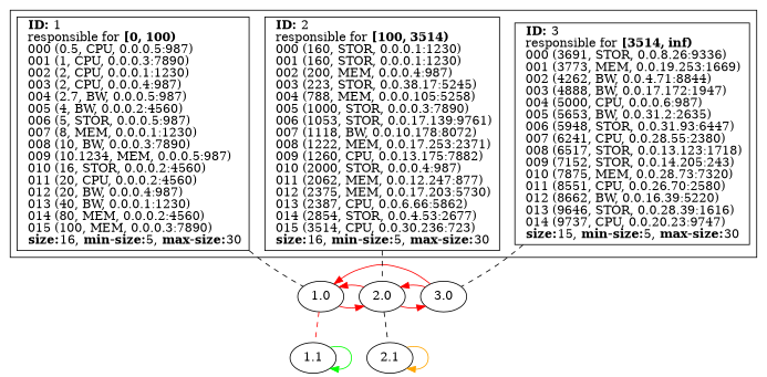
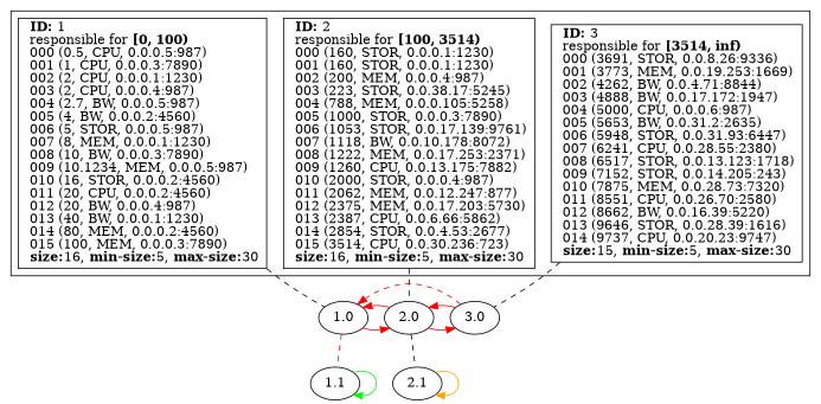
  strict digraph {
    edge [color=red dir=forward style=solid]
    1.0
    2.0
    3.0
    n4 [label=< 				<B>ID:</B> 1<BR ALIGN="LEFT"/> 				responsible for <B>[0, 100)</B><BR ALIGN="LEFT"/> 				000 (0.5, CPU, 0.0.0.5:987)<BR ALIGN="LEFT"/> 				001 (1, CPU, 0.0.0.3:7890)<BR ALIGN="LEFT"/> 				002 (2, CPU, 0.0.0.1:1230)<BR ALIGN="LEFT"/> 				003 (2, CPU, 0.0.0.4:987)<BR ALIGN="LEFT"/> 				004 (2.7, BW, 0.0.0.5:987)<BR ALIGN="LEFT"/> 				005 (4, BW, 0.0.0.2:4560)<BR ALIGN="LEFT"/> 				006 (5, STOR, 0.0.0.5:987)<BR ALIGN="LEFT"/> 				007 (8, MEM, 0.0.0.1:1230)<BR ALIGN="LEFT"/> 				008 (10, BW, 0.0.0.3:7890)<BR ALIGN="LEFT"/> 				009 (10.1234, MEM, 0.0.0.5:987)<BR ALIGN="LEFT"/> 				010 (16, STOR, 0.0.0.2:4560)<BR ALIGN="LEFT"/> 				011 (20, CPU, 0.0.0.2:4560)<BR ALIGN="LEFT"/> 				012 (20, BW, 0.0.0.4:987)<BR ALIGN="LEFT"/> 				013 (40, BW, 0.0.0.1:1230)<BR ALIGN="LEFT"/> 				014 (80, MEM, 0.0.0.2:4560)<BR ALIGN="LEFT"/> 				015 (100, MEM, 0.0.0.3:7890)<BR ALIGN="LEFT"/> 			<B>size:</B>16, <B>min-size:</B>5, <B>max-size:</B>30<BR ALIGN="LEFT"/>			> shape=box]
    n5 [label=< 				<B>ID:</B> 2<BR ALIGN="LEFT"/> 				responsible for <B>[100, 3514)</B><BR ALIGN="LEFT"/> 				000 (160, STOR, 0.0.0.1:1230)<BR ALIGN="LEFT"/> 				001 (160, STOR, 0.0.0.1:1230)<BR ALIGN="LEFT"/> 				002 (200, MEM, 0.0.0.4:987)<BR ALIGN="LEFT"/> 				003 (223, STOR, 0.0.38.17:5245)<BR ALIGN="LEFT"/> 				004 (788, MEM, 0.0.0.105:5258)<BR ALIGN="LEFT"/> 				005 (1000, STOR, 0.0.0.3:7890)<BR ALIGN="LEFT"/> 				006 (1053, STOR, 0.0.17.139:9761)<BR ALIGN="LEFT"/> 				007 (1118, BW, 0.0.10.178:8072)<BR ALIGN="LEFT"/> 				008 (1222, MEM, 0.0.17.253:2371)<BR ALIGN="LEFT"/> 				009 (1260, CPU, 0.0.13.175:7882)<BR ALIGN="LEFT"/> 				010 (2000, STOR, 0.0.0.4:987)<BR ALIGN="LEFT"/> 				011 (2062, MEM, 0.0.12.247:877)<BR ALIGN="LEFT"/> 				012 (2375, MEM, 0.0.17.203:5730)<BR ALIGN="LEFT"/> 				013 (2387, CPU, 0.0.6.66:5862)<BR ALIGN="LEFT"/> 				014 (2854, STOR, 0.0.4.53:2677)<BR ALIGN="LEFT"/> 				015 (3514, CPU, 0.0.30.236:723)<BR ALIGN="LEFT"/> 			<B>size:</B>16, <B>min-size:</B>5, <B>max-size:</B>30<BR ALIGN="LEFT"/>			> shape=box]
    n6 [label=< 				<B>ID:</B> 3<BR ALIGN="LEFT"/> 				responsible for <B>[3514, inf)</B><BR ALIGN="LEFT"/> 				000 (3691, STOR, 0.0.8.26:9336)<BR ALIGN="LEFT"/> 				001 (3773, MEM, 0.0.19.253:1669)<BR ALIGN="LEFT"/> 				002 (4262, BW, 0.0.4.71:8844)<BR ALIGN="LEFT"/> 				003 (4888, BW, 0.0.17.172:1947)<BR ALIGN="LEFT"/> 				004 (5000, CPU, 0.0.0.6:987)<BR ALIGN="LEFT"/> 				005 (5653, BW, 0.0.31.2:2635)<BR ALIGN="LEFT"/> 				006 (5948, STOR, 0.0.31.93:6447)<BR ALIGN="LEFT"/> 				007 (6241, CPU, 0.0.28.55:2380)<BR ALIGN="LEFT"/> 				008 (6517, STOR, 0.0.13.123:1718)<BR ALIGN="LEFT"/> 				009 (7152, STOR, 0.0.14.205:243)<BR ALIGN="LEFT"/> 				010 (7875, MEM, 0.0.28.73:7320)<BR ALIGN="LEFT"/> 				011 (8551, CPU, 0.0.26.70:2580)<BR ALIGN="LEFT"/> 				012 (8662, BW, 0.0.16.39:5220)<BR ALIGN="LEFT"/> 				013 (9646, STOR, 0.0.28.39:1616)<BR ALIGN="LEFT"/> 				014 (9737, CPU, 0.0.20.23:9747)<BR ALIGN="LEFT"/> 			<B>size:</B>15, <B>min-size:</B>5, <B>max-size:</B>30<BR ALIGN="LEFT"/>			> shape=box]
    1.1
    2.1
    subgraph sub_1 {
      label="Level 0"
      rank=same
      1.0
      2.0
      3.0
    }
    subgraph cluster_2 {
      rank=same
      n4
      n5
      n6
    }
    subgraph sub_3 {
      label="Level 1 (0)"
      rank=same
      1.1
    }
    subgraph sub_4 {
      label="Level 1 (1)"
      rank=same
      2.1
    }
    1.0 -> 2.0
    1.0 -> 1.1 [dir=none style=dashed]
    2.0 -> 1.0
    2.0 -> 3.0
    2.0 -> 2.1 [dir=none style=dashed color=""]
-   3.0 -> 1.0
+   3.0 -> 1.0 [style=dashed]
    3.0 -> 2.0
    n4 -> 1.0 [dir=none style=dashed color=""]
    n5 -> 2.0 [dir=none style=dashed color=""]
    n6 -> 3.0 [dir=none style=dashed color=""]
    1.1 -> 1.1 [color=green]
    2.1 -> 2.1 [color=orange]
  }
